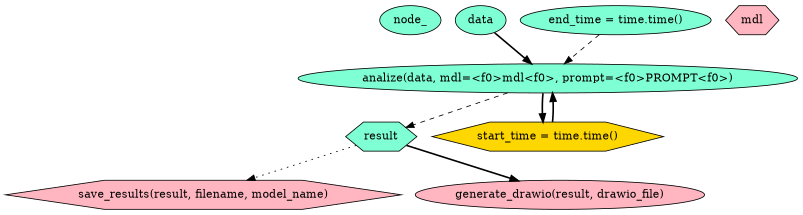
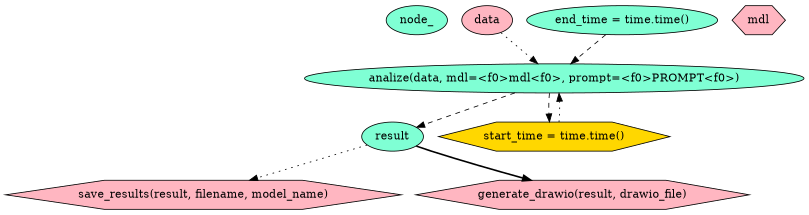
  digraph {
    node [fillcolor=aquamarine shape=hexagon style="filled, roundaged=0.25"]
    edge [style=dashed]
    node_ [shape=ellipse style="filled, roundaged=0.25, fillcolor=#B8CSE8" textwidth=4.5]
    n2 [label="analize(data, mdl=<f0>mdl<f0>, prompt=<f0>PROMPT<f0>)" shape=ellipse style=filled]
-   n3 [label=result]
+   n3 [label=result shape=ellipse]
    n4 [fillcolor=gold label="start\_time = time.time()" style=filled]
    n5 [fillcolor=lightpink label="save\_results(result, filename, model\_name)"]
-   n6 [fillcolor=lightpink label="generate\_drawio(result, drawio\_file)" shape=ellipse]
-   n7 [label=data shape=ellipse]
+   n6 [fillcolor=lightpink label="generate\_drawio(result, drawio\_file)"]
+   n7 [fillcolor=lightpink label=data shape=ellipse]
    n8 [fillcolor=lightpink label=mdl]
    n9 [label="end\_time = time.time()" shape=ellipse style=filled]
    n2 -> n3
-   n2 -> n4 [style=bold]
+   n2 -> n4
    n3 -> n5 [style=dotted]
    n3 -> n6 [style=bold]
-   n4 -> n2 [style=bold]
-   n7 -> n2 [style=bold]
+   n4 -> n2 [style=dotted]
+   n7 -> n2 [style=dotted]
    n9 -> n2
  }
